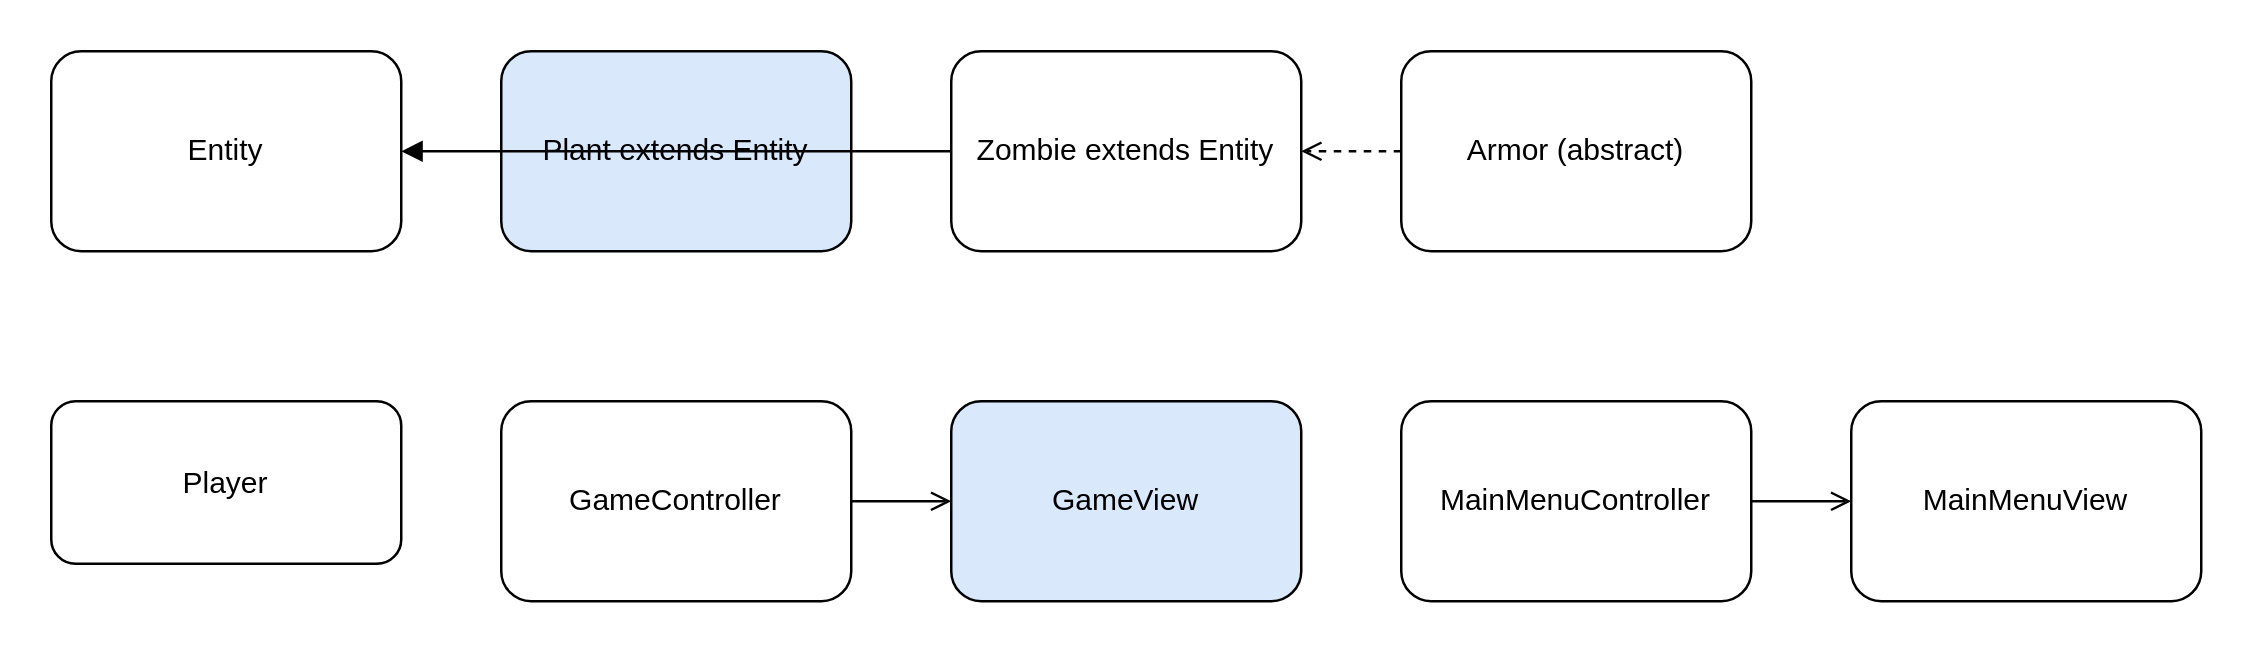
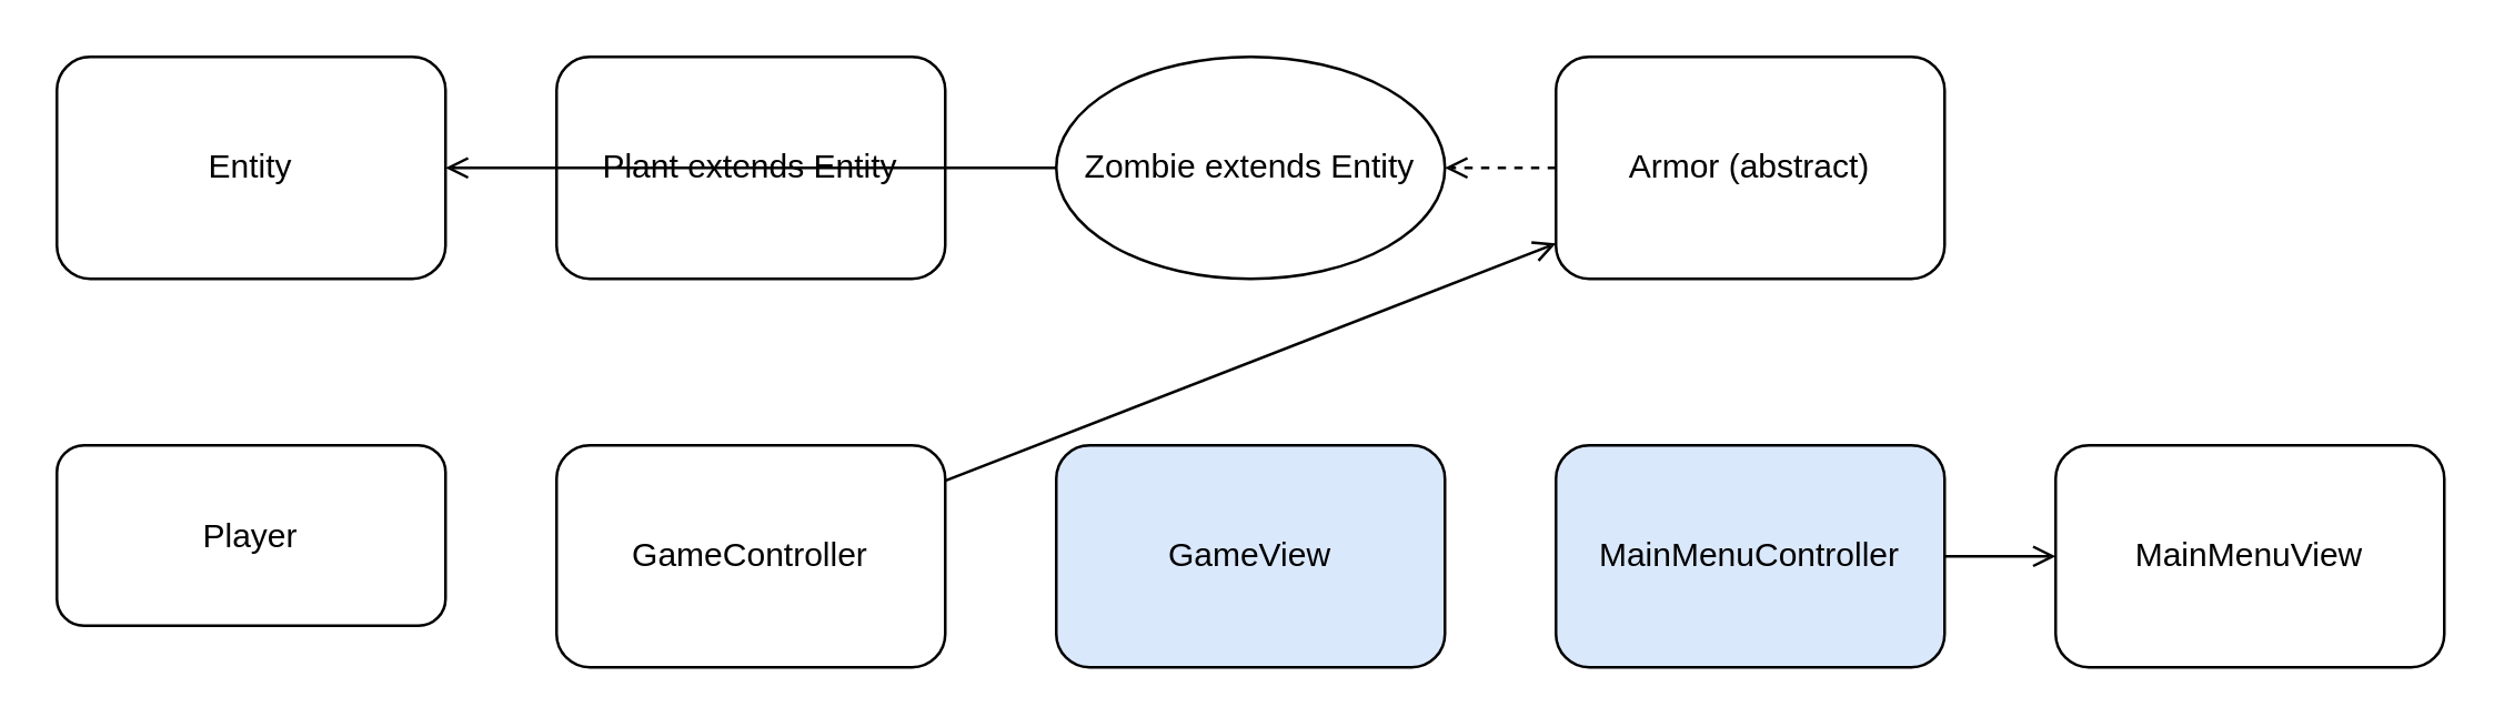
  <mxCell id="0" />
  <mxCell id="1" parent="0" />
  <mxCell id="2" value="Entity" style="rounded=1;whiteSpace=wrap;html=1;" vertex="1" parent="1"><mxGeometry x="20" y="20" width="140" height="80" as="geometry" /></mxCell>
- <mxCell id="3" value="Plant extends Entity" style="rounded=1;whiteSpace=wrap;html=1;fillColor=#dae8fc;" vertex="1" parent="1"><mxGeometry x="200" y="20" width="140" height="80" as="geometry" /></mxCell>
- <mxCell id="4" value="Zombie extends Entity" style="rounded=1;whiteSpace=wrap;html=1;" vertex="1" parent="1"><mxGeometry x="380" y="20" width="140" height="80" as="geometry" /></mxCell>
+ <mxCell id="3" value="Plant extends Entity" style="rounded=1;whiteSpace=wrap;html=1;" vertex="1" parent="1"><mxGeometry x="200" y="20" width="140" height="80" as="geometry" /></mxCell>
+ <mxCell id="4" value="Zombie extends Entity" style="ellipse;whiteSpace=wrap;html=1;" vertex="1" parent="1"><mxGeometry x="380" y="20" width="140" height="80" as="geometry" /></mxCell>
  <mxCell id="5" value="Armor (abstract)" style="rounded=1;whiteSpace=wrap;html=1;" vertex="1" parent="1"><mxGeometry x="560" y="20" width="140" height="80" as="geometry" /></mxCell>
  <mxCell id="6" value="Player" style="rounded=1;whiteSpace=wrap;html=1;" vertex="1" parent="1"><mxGeometry x="20" y="160" width="140" height="65" as="geometry" /></mxCell>
  <mxCell id="7" value="GameController" style="rounded=1;whiteSpace=wrap;html=1;" vertex="1" parent="1"><mxGeometry x="200" y="160" width="140" height="80" as="geometry" /></mxCell>
  <mxCell id="8" value="GameView" style="rounded=1;whiteSpace=wrap;html=1;fillColor=#dae8fc;" vertex="1" parent="1"><mxGeometry x="380" y="160" width="140" height="80" as="geometry" /></mxCell>
- <mxCell id="9" value="MainMenuController" style="rounded=1;whiteSpace=wrap;html=1;" vertex="1" parent="1"><mxGeometry x="560" y="160" width="140" height="80" as="geometry" /></mxCell>
+ <mxCell id="9" value="MainMenuController" style="rounded=1;whiteSpace=wrap;html=1;fillColor=#dae8fc;" vertex="1" parent="1"><mxGeometry x="560" y="160" width="140" height="80" as="geometry" /></mxCell>
  <mxCell id="10" value="MainMenuView" style="rounded=1;whiteSpace=wrap;html=1;" vertex="1" parent="1"><mxGeometry x="740" y="160" width="140" height="80" as="geometry" /></mxCell>
- <mxCell id="11" style="endArrow=block;endFill=1;html=1;" edge="1" parent="1" source="4" target="2"><mxGeometry relative="1" as="geometry" /></mxCell>
+ <mxCell id="11" style="endArrow=open;endFill=1;html=1;" edge="1" parent="1" source="4" target="2"><mxGeometry relative="1" as="geometry" /></mxCell>
  <mxCell id="12" style="endArrow=open;endFill=0;html=1;dashed=1;" edge="1" parent="1" source="5" target="4"><mxGeometry relative="1" as="geometry" /></mxCell>
- <mxCell id="13" style="endArrow=open;endFill=0;html=1;" edge="1" parent="1" source="7" target="8"><mxGeometry relative="1" as="geometry" /></mxCell>
+ <mxCell id="13" style="endArrow=open;endFill=0;html=1;" edge="1" parent="1" source="7" target="5"><mxGeometry relative="1" as="geometry" /></mxCell>
  <mxCell id="14" style="endArrow=open;endFill=0;html=1;" edge="1" parent="1" source="9" target="10"><mxGeometry relative="1" as="geometry" /></mxCell>
